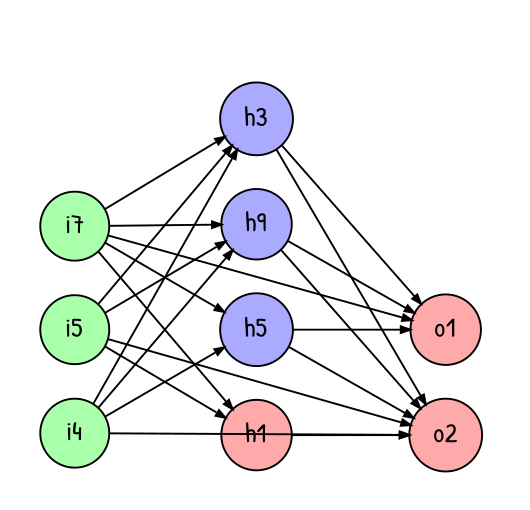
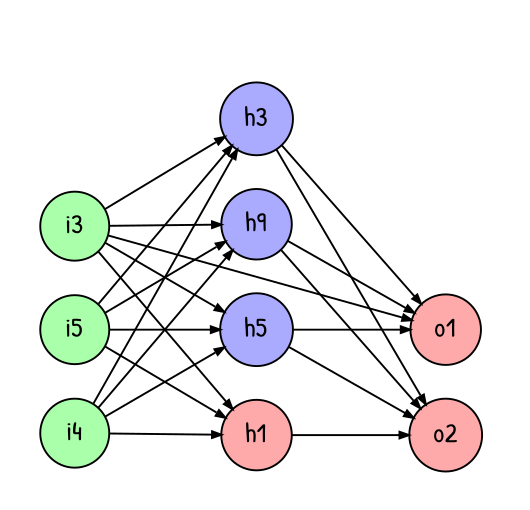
  digraph {
    fontname="Patrick Hand"
    rankdir=LR
    splines=line
    node [fillcolor="#AAFFAA" fontname="Patrick Hand" shape=circle style=filled]
    edge [arrowsize=0.5 fontname="Patrick Hand"]
    n1 [label=i5]
    n2 [label=i4]
-   i3 [label=i7]
+   i3
    h1 [fillcolor="#FFAAAA"]
    n5 [fillcolor="#AAAAFF" label=h5]
    h3 [fillcolor="#AAAAFF"]
    n7 [fillcolor="#AAAAFF" label=h9]
    o1 [fillcolor="#FFAAAA"]
    o2 [fillcolor="#FFAAAA"]
    subgraph sub_1 {
      cluster=true
      label="Input Layer"
      n1
      n2
      i3
    }
    subgraph sub_2 {
      cluster=true
      label="Hidden Layer"
      h1
      n5
      h3
      n7
    }
    subgraph sub_3 {
      cluster=true
      label="Output Layer"
      o1
      o2
    }
    n1 -> h1
-   n1 -> o2
+   n1 -> n5
    n1 -> h3
    n1 -> n7
-   n2 -> o2
+   n2 -> h1
    n2 -> n5
    n2 -> h3
    n2 -> n7
    i3 -> h1
    i3 -> n5
    i3 -> h3
    i3 -> n7
    i3 -> o1
    h1 -> o2
    n5 -> o1
    n5 -> o2
    h3 -> o1
    h3 -> o2
    n7 -> o1
    n7 -> o2
  }
